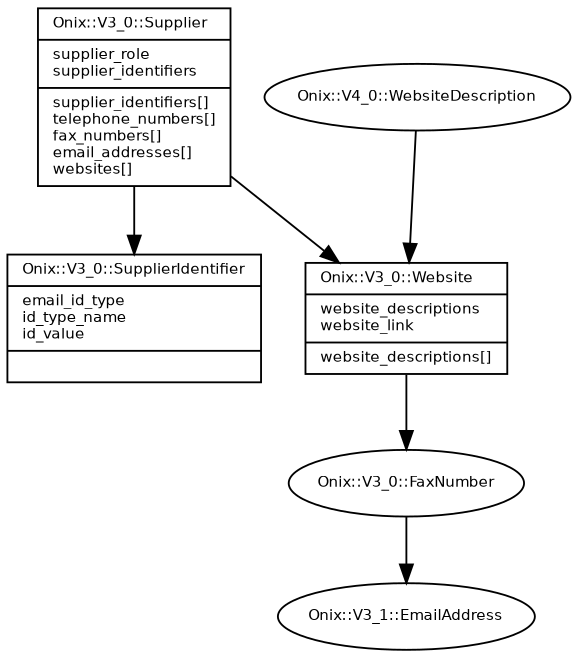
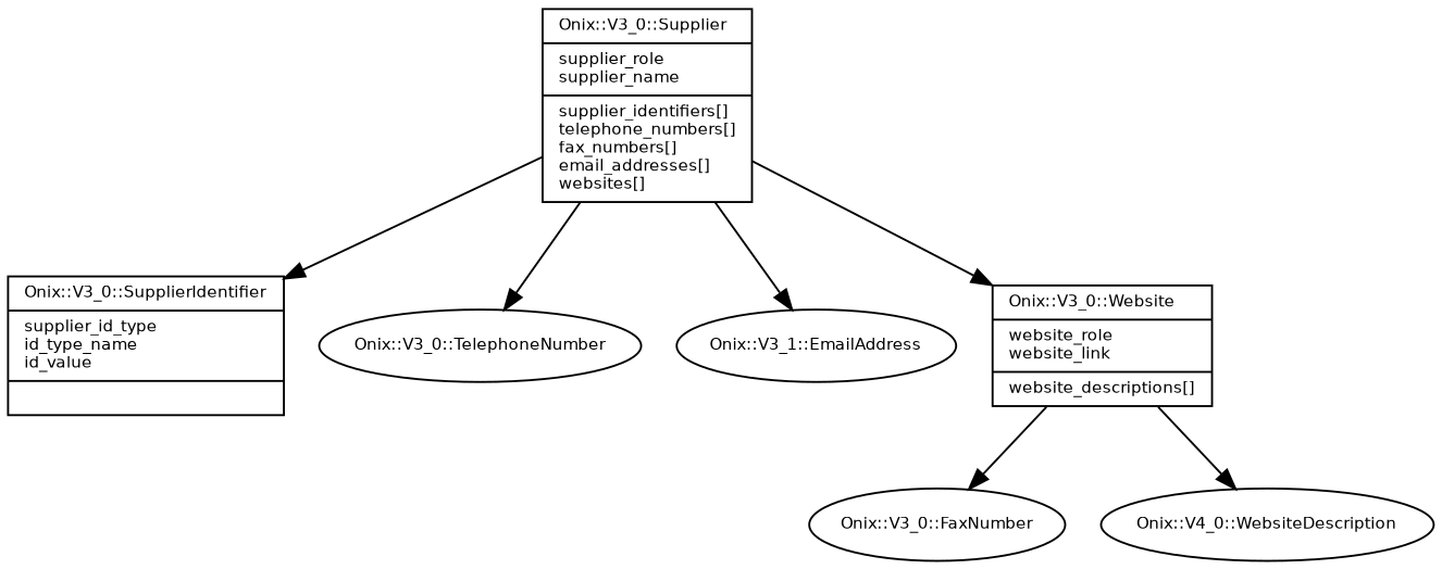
  digraph {
    fontname="Bitstream Vera Sans"
    fontsize=8
    node [fontname="Bitstream Vera Sans" fontsize=8 shape=oval]
    edge [arrowhead=normal fontname="Bitstream Vera Sans" fontsize=8]
-   n1 [label="{Onix::V3_0::Supplier\l|supplier_role\lsupplier_identifiers\l|supplier_identifiers[]\ltelephone_numbers[]\lfax_numbers[]\lemail_addresses[]\lwebsites[]\l}" shape=record]
-   n2 [label="{Onix::V3_0::SupplierIdentifier\l|email_id_type\lid_type_name\lid_value\l|\l}" shape=record]
+   n1 [label="{Onix::V3_0::Supplier\l|supplier_role\lsupplier_name\l|supplier_identifiers[]\ltelephone_numbers[]\lfax_numbers[]\lemail_addresses[]\lwebsites[]\l}" shape=record]
+   n2 [label="{Onix::V3_0::SupplierIdentifier\l|supplier_id_type\lid_type_name\lid_value\l|\l}" shape=record]
+   n3 [label="Onix::V3_0::TelephoneNumber"]
    n4 [label="Onix::V3_1::EmailAddress"]
-   n5 [label="{Onix::V3_0::Website\l|website_descriptions\lwebsite_link\l|website_descriptions[]\l}" shape=record]
+   n5 [label="{Onix::V3_0::Website\l|website_role\lwebsite_link\l|website_descriptions[]\l}" shape=record]
    n6 [label="Onix::V3_0::FaxNumber"]
    n7 [label="Onix::V4_0::WebsiteDescription"]
    n1 -> n2
-   n6 -> n4
+   n1 -> n3
+   n1 -> n4
    n1 -> n5
    n5 -> n6
-   n7 -> n5
+   n5 -> n7
  }
